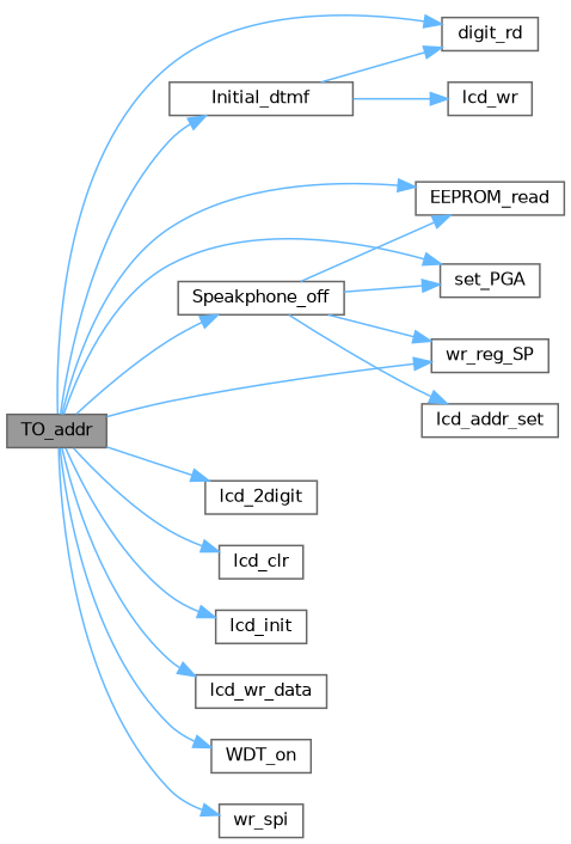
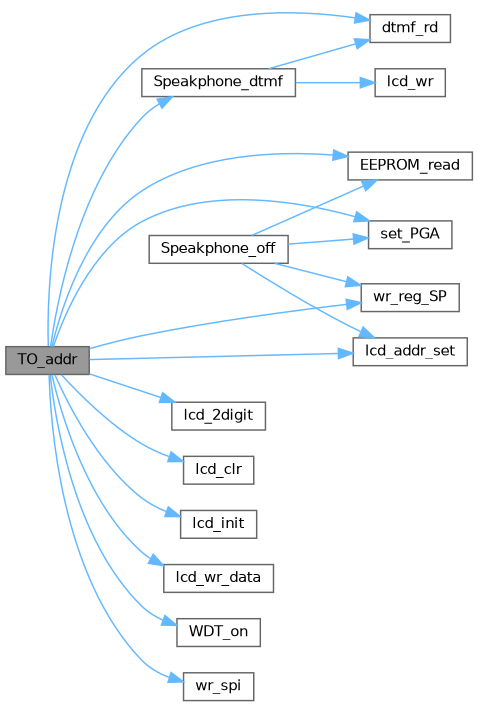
  digraph {
    rankdir=LR
    node [color=grey40 fillcolor=white fontname=Helvetica fontsize=10 shape=box style=filled]
    edge [color=steelblue1 fontname=Helvetica fontsize=10 labelfontname=Helvetica labelfontsize=10 style=solid]
    n1 [color=gray40 fillcolor=grey60 fontcolor=black height=0.2 label=TO_addr width=0.4]
-   n2 [height=0.2 label=digit_rd width=0.4]
+   n2 [height=0.2 label=dtmf_rd width=0.4]
    n3 [height=0.2 label=EEPROM_read width=0.4]
-   n4 [height=0.2 label=Initial_dtmf width=0.4]
+   n4 [height=0.2 label=Speakphone_dtmf width=0.4]
    n5 [height=0.2 label=lcd_2digit width=0.4]
    n6 [height=0.2 label=lcd_clr width=0.4]
    n7 [height=0.2 label=lcd_init width=0.4]
    n8 [height=0.2 label=lcd_wr_data width=0.4]
    n9 [height=0.2 label=set_PGA width=0.4]
    n10 [height=0.2 label=Speakphone_off width=0.4]
    n11 [height=0.2 label=wr_reg_SP width=0.4]
    n12 [height=0.2 label=WDT_on width=0.4]
    n13 [height=0.2 label=wr_spi width=0.4]
    n14 [height=0.2 label=lcd_wr width=0.4]
    n15 [height=0.2 label=lcd_addr_set width=0.4]
    n1 -> n2
    n1 -> n3
    n1 -> n4
    n1 -> n5
    n1 -> n6
    n1 -> n7
    n1 -> n8
    n1 -> n9
-   n1 -> n10
+   n1 -> n15
    n1 -> n11
    n1 -> n12
    n1 -> n13
    n4 -> n2
    n4 -> n14
    n10 -> n3
    n10 -> n9
    n10 -> n11
    n10 -> n15
  }
